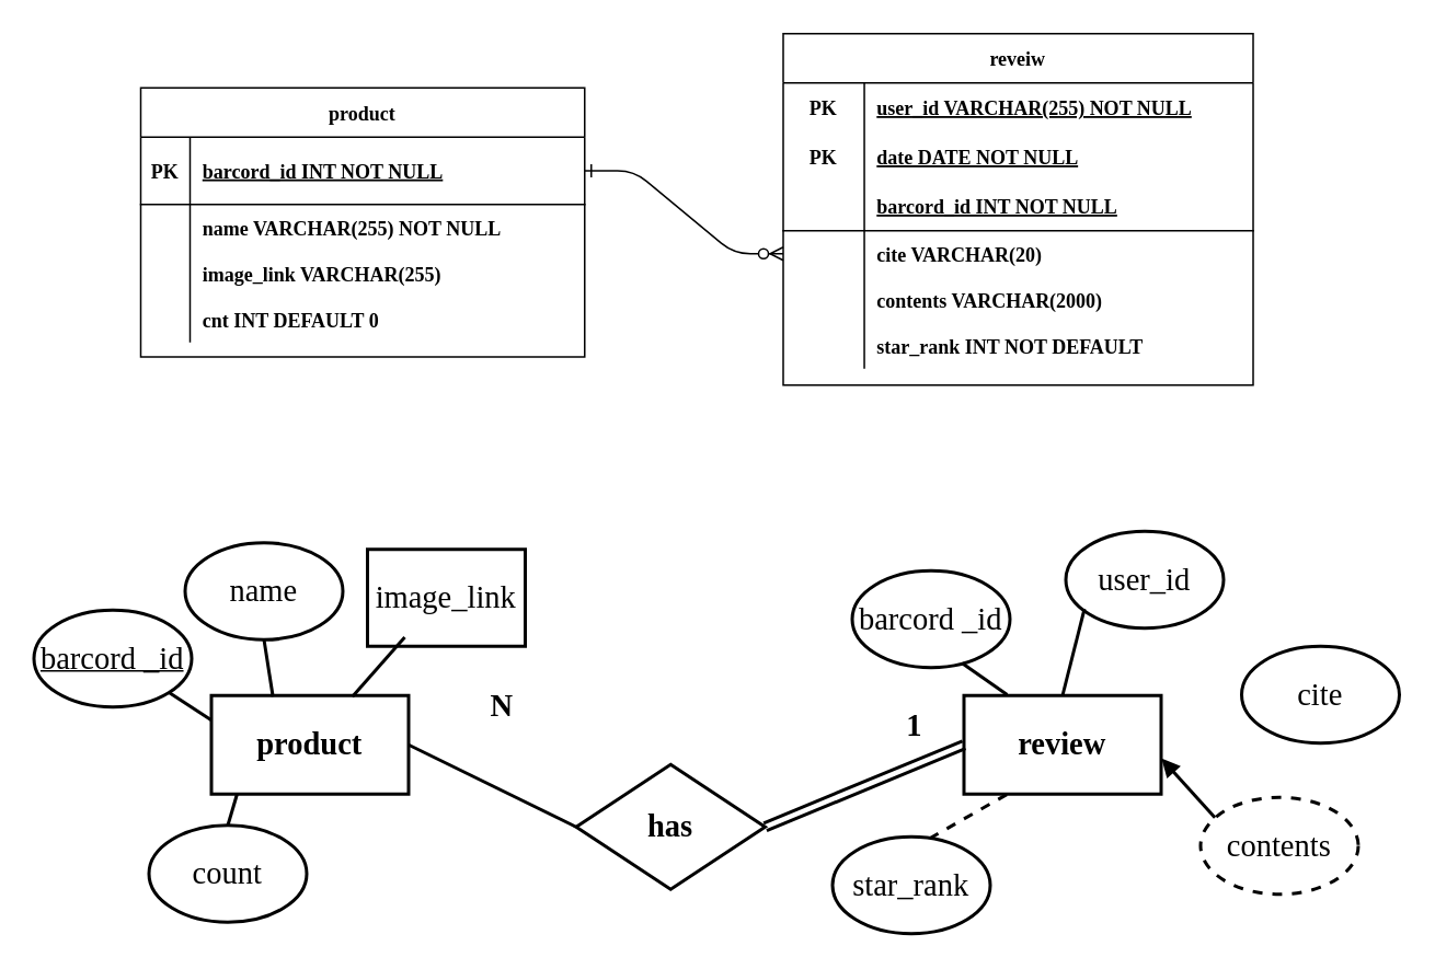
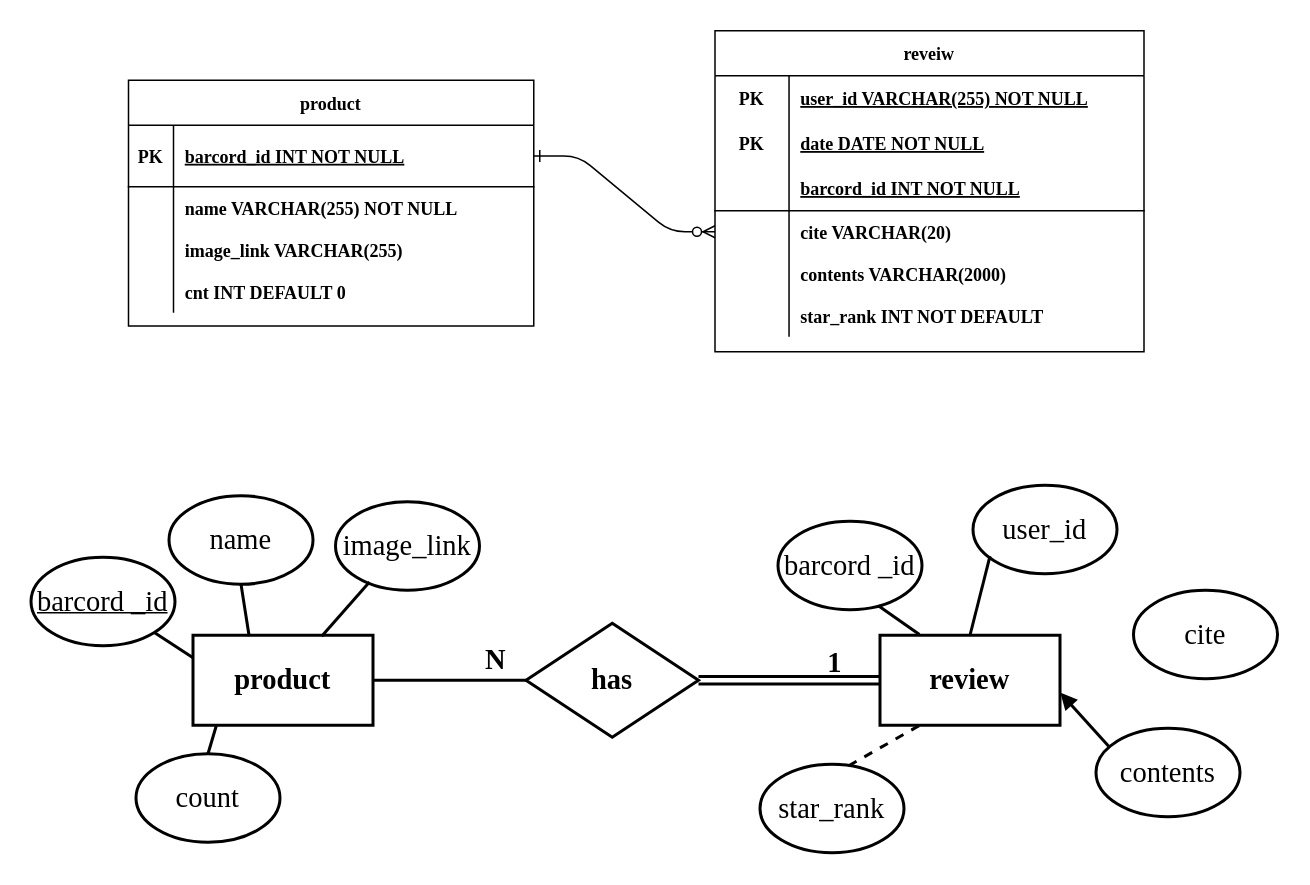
  <mxCell id="0" />
  <mxCell id="1" parent="0" />
  <mxCell id="2" value="" style="edgeStyle=entityRelationEdgeStyle;endArrow=ERzeroToMany;startArrow=ERone;endFill=1;startFill=0;fontFamily=Comic Sans MS;fontStyle=1" parent="1" source="22" target="12" edge="1"><mxGeometry width="100" height="100" relative="1" as="geometry"><mxPoint x="204" y="629" as="sourcePoint" /><mxPoint x="304" y="529" as="targetPoint" /></mxGeometry></mxCell>
  <mxCell id="3" value="reveiw" style="shape=table;startSize=30;container=1;collapsible=1;childLayout=tableLayout;fixedRows=1;rowLines=0;fontStyle=1;align=center;resizeLast=1;fontFamily=Comic Sans MS;" parent="1" vertex="1"><mxGeometry x="476" y="20" width="286" height="214" as="geometry" /></mxCell>
  <mxCell id="4" value="" style="shape=partialRectangle;collapsible=0;dropTarget=0;pointerEvents=0;fillColor=none;points=[[0,0.5],[1,0.5]];portConstraint=eastwest;top=0;left=0;right=0;bottom=1;fontFamily=Comic Sans MS;fontStyle=1;strokeColor=none;" vertex="1" parent="3"><mxGeometry y="30" width="286" height="30" as="geometry" /></mxCell>
  <mxCell id="5" value="PK" style="shape=partialRectangle;overflow=hidden;connectable=0;fillColor=none;top=0;left=0;bottom=0;right=0;fontStyle=1;fontFamily=Comic Sans MS;strokeColor=none;" vertex="1" parent="4"><mxGeometry width="49.357" height="30" as="geometry" /></mxCell>
  <mxCell id="6" value="user_id VARCHAR(255) NOT NULL " style="shape=partialRectangle;overflow=hidden;connectable=0;fillColor=none;top=0;left=0;bottom=0;right=0;align=left;spacingLeft=6;fontStyle=5;fontFamily=Comic Sans MS;strokeColor=none;" vertex="1" parent="4"><mxGeometry x="49.357" width="236.643" height="30" as="geometry" /></mxCell>
  <mxCell id="7" value="" style="shape=partialRectangle;collapsible=0;dropTarget=0;pointerEvents=0;fillColor=none;points=[[0,0.5],[1,0.5]];portConstraint=eastwest;top=0;left=0;right=0;bottom=1;fontFamily=Comic Sans MS;fontStyle=1;strokeColor=none;" vertex="1" parent="3"><mxGeometry y="60" width="286" height="30" as="geometry" /></mxCell>
  <mxCell id="8" value="PK" style="shape=partialRectangle;overflow=hidden;connectable=0;fillColor=none;top=0;left=0;bottom=0;right=0;fontStyle=1;fontFamily=Comic Sans MS;strokeColor=none;" vertex="1" parent="7"><mxGeometry width="49.357" height="30" as="geometry" /></mxCell>
  <mxCell id="9" value="date DATE NOT NULL " style="shape=partialRectangle;overflow=hidden;connectable=0;fillColor=none;top=0;left=0;bottom=0;right=0;align=left;spacingLeft=6;fontStyle=5;fontFamily=Comic Sans MS;strokeColor=none;" vertex="1" parent="7"><mxGeometry x="49.357" width="236.643" height="30" as="geometry" /></mxCell>
  <mxCell id="10" value="" style="shape=partialRectangle;collapsible=0;dropTarget=0;pointerEvents=0;fillColor=none;points=[[0,0.5],[1,0.5]];portConstraint=eastwest;top=0;left=0;right=0;bottom=1;fontFamily=Comic Sans MS;fontStyle=1;" vertex="1" parent="3"><mxGeometry y="90" width="286" height="30" as="geometry" /></mxCell>
  <mxCell id="11" value="barcord_id INT NOT NULL " style="shape=partialRectangle;overflow=hidden;connectable=0;fillColor=none;top=0;left=0;bottom=0;right=0;align=left;spacingLeft=6;fontStyle=5;fontFamily=Comic Sans MS;" vertex="1" parent="10"><mxGeometry x="49.357" width="236.643" height="30" as="geometry" /></mxCell>
  <mxCell id="12" value="" style="shape=partialRectangle;collapsible=0;dropTarget=0;pointerEvents=0;fillColor=none;points=[[0,0.5],[1,0.5]];portConstraint=eastwest;top=0;left=0;right=0;bottom=0;fontFamily=Comic Sans MS;fontStyle=1" parent="3" vertex="1"><mxGeometry y="120" width="286" height="28" as="geometry" /></mxCell>
  <mxCell id="13" value="" style="shape=partialRectangle;overflow=hidden;connectable=0;fillColor=none;top=0;left=0;bottom=0;right=0;fontFamily=Comic Sans MS;fontStyle=1" parent="12" vertex="1"><mxGeometry width="49.357" height="28" as="geometry" /></mxCell>
  <mxCell id="14" value="cite VARCHAR(20) " style="shape=partialRectangle;overflow=hidden;connectable=0;fillColor=none;top=0;left=0;bottom=0;right=0;align=left;spacingLeft=6;fontFamily=Comic Sans MS;fontStyle=1" parent="12" vertex="1"><mxGeometry x="49.357" width="236.643" height="28" as="geometry" /></mxCell>
  <mxCell id="15" value="" style="shape=partialRectangle;collapsible=0;dropTarget=0;pointerEvents=0;fillColor=none;points=[[0,0.5],[1,0.5]];portConstraint=eastwest;top=0;left=0;right=0;bottom=0;fontFamily=Comic Sans MS;fontStyle=1" parent="3" vertex="1"><mxGeometry y="148" width="286" height="28" as="geometry" /></mxCell>
  <mxCell id="16" value="" style="shape=partialRectangle;overflow=hidden;connectable=0;fillColor=none;top=0;left=0;bottom=0;right=0;fontFamily=Comic Sans MS;fontStyle=1" parent="15" vertex="1"><mxGeometry width="49.357" height="28" as="geometry" /></mxCell>
  <mxCell id="17" value="contents VARCHAR(2000)" style="shape=partialRectangle;overflow=hidden;connectable=0;fillColor=none;top=0;left=0;bottom=0;right=0;align=left;spacingLeft=6;fontFamily=Comic Sans MS;fontStyle=1" parent="15" vertex="1"><mxGeometry x="49.357" width="236.643" height="28" as="geometry" /></mxCell>
  <mxCell id="18" value="" style="shape=partialRectangle;collapsible=0;dropTarget=0;pointerEvents=0;fillColor=none;points=[[0,0.5],[1,0.5]];portConstraint=eastwest;top=0;left=0;right=0;bottom=0;fontFamily=Comic Sans MS;fontStyle=1" vertex="1" parent="3"><mxGeometry y="176" width="286" height="28" as="geometry" /></mxCell>
  <mxCell id="19" value="" style="shape=partialRectangle;overflow=hidden;connectable=0;fillColor=none;top=0;left=0;bottom=0;right=0;fontFamily=Comic Sans MS;fontStyle=1" vertex="1" parent="18"><mxGeometry width="49.357" height="28" as="geometry" /></mxCell>
  <mxCell id="20" value="star_rank INT NOT DEFAULT" style="shape=partialRectangle;overflow=hidden;connectable=0;fillColor=none;top=0;left=0;bottom=0;right=0;align=left;spacingLeft=6;fontFamily=Comic Sans MS;fontStyle=1" vertex="1" parent="18"><mxGeometry x="49.357" width="236.643" height="28" as="geometry" /></mxCell>
  <mxCell id="21" value="product" style="shape=table;startSize=30;container=1;collapsible=1;childLayout=tableLayout;fixedRows=1;rowLines=0;fontStyle=1;align=center;resizeLast=1;fontFamily=Comic Sans MS;" parent="1" vertex="1"><mxGeometry x="85" y="53" width="270.183" height="163.9" as="geometry" /></mxCell>
  <mxCell id="22" value="" style="shape=partialRectangle;collapsible=0;dropTarget=0;pointerEvents=0;fillColor=none;points=[[0,0.5],[1,0.5]];portConstraint=eastwest;top=0;left=0;right=0;bottom=1;fontFamily=Comic Sans MS;fontStyle=1" parent="21" vertex="1"><mxGeometry y="30" width="270.183" height="41" as="geometry" /></mxCell>
  <mxCell id="23" value="PK" style="shape=partialRectangle;overflow=hidden;connectable=0;fillColor=none;top=0;left=0;bottom=0;right=0;fontStyle=1;fontFamily=Comic Sans MS;" parent="22" vertex="1"><mxGeometry width="30" height="41" as="geometry" /></mxCell>
  <mxCell id="24" value="barcord_id INT NOT NULL " style="shape=partialRectangle;overflow=hidden;connectable=0;fillColor=none;top=0;left=0;bottom=0;right=0;align=left;spacingLeft=6;fontStyle=5;fontFamily=Comic Sans MS;" parent="22" vertex="1"><mxGeometry x="30" width="240.183" height="41" as="geometry" /></mxCell>
  <mxCell id="25" value="" style="shape=partialRectangle;collapsible=0;dropTarget=0;pointerEvents=0;fillColor=none;points=[[0,0.5],[1,0.5]];portConstraint=eastwest;top=0;left=0;right=0;bottom=0;fontFamily=Comic Sans MS;fontStyle=1" parent="21" vertex="1"><mxGeometry y="71" width="270.183" height="28" as="geometry" /></mxCell>
  <mxCell id="26" value="" style="shape=partialRectangle;overflow=hidden;connectable=0;fillColor=none;top=0;left=0;bottom=0;right=0;fontFamily=Comic Sans MS;fontStyle=1" parent="25" vertex="1"><mxGeometry width="30" height="28" as="geometry" /></mxCell>
  <mxCell id="27" value="name VARCHAR(255) NOT NULL" style="shape=partialRectangle;overflow=hidden;connectable=0;fillColor=none;top=0;left=0;bottom=0;right=0;align=left;spacingLeft=6;fontFamily=Comic Sans MS;fontStyle=1;" parent="25" vertex="1"><mxGeometry x="30" width="240.183" height="28" as="geometry" /></mxCell>
  <mxCell id="28" value="" style="shape=partialRectangle;collapsible=0;dropTarget=0;pointerEvents=0;fillColor=none;points=[[0,0.5],[1,0.5]];portConstraint=eastwest;top=0;left=0;right=0;bottom=0;fontFamily=Comic Sans MS;fontStyle=1;shadow=0;" vertex="1" parent="21"><mxGeometry y="99" width="270.183" height="28" as="geometry" /></mxCell>
  <mxCell id="29" value="" style="shape=partialRectangle;overflow=hidden;connectable=0;fillColor=none;top=0;left=0;bottom=0;right=0;fontFamily=Comic Sans MS;fontStyle=1;shadow=0;" vertex="1" parent="28"><mxGeometry width="30" height="28" as="geometry" /></mxCell>
  <mxCell id="30" value="image_link VARCHAR(255)" style="shape=partialRectangle;overflow=hidden;connectable=0;fillColor=none;top=0;left=0;bottom=0;right=0;align=left;spacingLeft=6;fontFamily=Comic Sans MS;fontStyle=1;shadow=0;" vertex="1" parent="28"><mxGeometry x="30" width="240.183" height="28" as="geometry" /></mxCell>
  <mxCell id="31" value="" style="shape=partialRectangle;collapsible=0;dropTarget=0;pointerEvents=0;fillColor=none;points=[[0,0.5],[1,0.5]];portConstraint=eastwest;top=0;left=0;right=0;bottom=0;fontFamily=Comic Sans MS;fontStyle=1;shadow=0;" vertex="1" parent="21"><mxGeometry y="127" width="270.183" height="28" as="geometry" /></mxCell>
  <mxCell id="32" value="" style="shape=partialRectangle;overflow=hidden;connectable=0;fillColor=none;top=0;left=0;bottom=0;right=0;fontFamily=Comic Sans MS;fontStyle=1;shadow=0;" vertex="1" parent="31"><mxGeometry width="30" height="28" as="geometry" /></mxCell>
  <mxCell id="33" value="cnt INT DEFAULT 0" style="shape=partialRectangle;overflow=hidden;connectable=0;fillColor=none;top=0;left=0;bottom=0;right=0;align=left;spacingLeft=6;fontFamily=Comic Sans MS;fontStyle=1;shadow=0;" vertex="1" parent="31"><mxGeometry x="30" width="240.183" height="28" as="geometry" /></mxCell>
  <mxCell id="34" value="product" style="rounded=0;whiteSpace=wrap;html=1;shadow=0;fontFamily=Comic Sans MS;fillColor=none;align=center;strokeWidth=2;fontSize=19;fontStyle=1" vertex="1" parent="1"><mxGeometry x="128" y="423" width="120" height="60" as="geometry" /></mxCell>
- <mxCell id="35" value="has" style="rhombus;whiteSpace=wrap;html=1;shadow=0;fontFamily=Comic Sans MS;fillColor=none;align=center;strokeWidth=2;fontSize=19;fontStyle=1" vertex="1" parent="1"><mxGeometry x="350" y="465" width="115" height="76" as="geometry" /></mxCell>
+ <mxCell id="35" value="has" style="rhombus;whiteSpace=wrap;html=1;shadow=0;fontFamily=Comic Sans MS;fillColor=none;align=center;strokeWidth=2;fontSize=19;fontStyle=1" vertex="1" parent="1"><mxGeometry x="350" y="415" width="115" height="76" as="geometry" /></mxCell>
  <mxCell id="36" value="review" style="rounded=0;whiteSpace=wrap;html=1;shadow=0;fontFamily=Comic Sans MS;fillColor=none;align=center;strokeWidth=2;fontSize=19;fontStyle=1" vertex="1" parent="1"><mxGeometry x="586" y="423" width="120" height="60" as="geometry" /></mxCell>
  <mxCell id="37" value="" style="endArrow=none;html=1;fontFamily=Comic Sans MS;exitX=1;exitY=0.5;exitDx=0;exitDy=0;entryX=0;entryY=0.5;entryDx=0;entryDy=0;strokeWidth=2;align=center;fontSize=19;fontStyle=1" edge="1" parent="1" source="34" target="35"><mxGeometry width="50" height="50" relative="1" as="geometry"><mxPoint x="396" y="445" as="sourcePoint" /><mxPoint x="446" y="395" as="targetPoint" /></mxGeometry></mxCell>
  <mxCell id="38" value="" style="endArrow=none;html=1;fontFamily=Comic Sans MS;exitX=1;exitY=0.5;exitDx=0;exitDy=0;entryX=0;entryY=0.5;entryDx=0;entryDy=0;shape=link;strokeWidth=2;align=center;fontSize=19;fontStyle=1" edge="1" parent="1" source="35" target="36"><mxGeometry width="50" height="50" relative="1" as="geometry"><mxPoint x="396" y="445" as="sourcePoint" /><mxPoint x="446" y="395" as="targetPoint" /></mxGeometry></mxCell>
- <mxCell id="39" value="N" style="text;html=1;strokeColor=none;fillColor=none;align=center;verticalAlign=middle;whiteSpace=wrap;rounded=0;shadow=0;fontFamily=Comic Sans MS;fontSize=19;fontStyle=1" vertex="1" parent="1"><mxGeometry x="285" y="420" width="40" height="20" as="geometry" /></mxCell>
+ <mxCell id="39" value="N" style="text;html=1;strokeColor=none;fillColor=none;align=center;verticalAlign=middle;whiteSpace=wrap;rounded=0;shadow=0;fontFamily=Comic Sans MS;fontSize=19;fontStyle=1" vertex="1" parent="1"><mxGeometry x="310" y="430" width="40" height="20" as="geometry" /></mxCell>
  <mxCell id="40" value="1" style="text;html=1;strokeColor=none;fillColor=none;align=center;verticalAlign=middle;whiteSpace=wrap;rounded=0;shadow=0;fontFamily=Comic Sans MS;fontSize=19;fontStyle=1" vertex="1" parent="1"><mxGeometry x="536" y="432" width="40" height="20" as="geometry" /></mxCell>
  <mxCell id="41" value="barcord _id" style="ellipse;whiteSpace=wrap;html=1;shadow=0;fontFamily=Comic Sans MS;fontSize=19;strokeWidth=2;fillColor=none;align=center;fontStyle=4" vertex="1" parent="1"><mxGeometry x="20" y="371" width="96" height="59" as="geometry" /></mxCell>
  <mxCell id="42" value="name" style="ellipse;whiteSpace=wrap;html=1;shadow=0;fontFamily=Comic Sans MS;fontSize=19;strokeWidth=2;fillColor=none;align=center;" vertex="1" parent="1"><mxGeometry x="112" y="330" width="96" height="59" as="geometry" /></mxCell>
- <mxCell id="43" value="image_link" style="whiteSpace=wrap;html=1;shadow=0;fontFamily=Comic Sans MS;fontSize=19;strokeWidth=2;fillColor=none;align=center;rounded=0;" vertex="1" parent="1"><mxGeometry x="223" y="334" width="96" height="59" as="geometry" /></mxCell>
+ <mxCell id="43" value="image_link" style="ellipse;whiteSpace=wrap;html=1;shadow=0;fontFamily=Comic Sans MS;fontSize=19;strokeWidth=2;fillColor=none;align=center;" vertex="1" parent="1"><mxGeometry x="223" y="334" width="96" height="59" as="geometry" /></mxCell>
  <mxCell id="44" value="count" style="ellipse;whiteSpace=wrap;html=1;shadow=0;fontFamily=Comic Sans MS;fontSize=19;strokeWidth=2;fillColor=none;align=center;" vertex="1" parent="1"><mxGeometry x="90" y="502" width="96" height="59" as="geometry" /></mxCell>
  <mxCell id="45" value="barcord _id" style="ellipse;whiteSpace=wrap;html=1;shadow=0;fontFamily=Comic Sans MS;fontSize=19;strokeWidth=2;fillColor=none;align=center;fontStyle=0" vertex="1" parent="1"><mxGeometry x="518" y="347" width="96" height="59" as="geometry" /></mxCell>
  <mxCell id="46" value="user_id" style="ellipse;whiteSpace=wrap;html=1;shadow=0;fontFamily=Comic Sans MS;fontSize=19;strokeWidth=2;fillColor=none;align=center;" vertex="1" parent="1"><mxGeometry x="648" y="323" width="96" height="59" as="geometry" /></mxCell>
  <mxCell id="47" value="cite" style="ellipse;whiteSpace=wrap;html=1;shadow=0;fontFamily=Comic Sans MS;fontSize=19;strokeWidth=2;fillColor=none;align=center;" vertex="1" parent="1"><mxGeometry x="755" y="393" width="96" height="59" as="geometry" /></mxCell>
- <mxCell id="48" value="contents" style="ellipse;whiteSpace=wrap;html=1;shadow=0;fontFamily=Comic Sans MS;fontSize=19;strokeWidth=2;fillColor=none;align=center;dashed=1;" vertex="1" parent="1"><mxGeometry x="730" y="485" width="96" height="59" as="geometry" /></mxCell>
+ <mxCell id="48" value="contents" style="ellipse;whiteSpace=wrap;html=1;shadow=0;fontFamily=Comic Sans MS;fontSize=19;strokeWidth=2;fillColor=none;align=center;" vertex="1" parent="1"><mxGeometry x="730" y="485" width="96" height="59" as="geometry" /></mxCell>
  <mxCell id="49" value="star_rank" style="ellipse;whiteSpace=wrap;html=1;shadow=0;fontFamily=Comic Sans MS;fontSize=19;strokeWidth=2;fillColor=none;align=center;" vertex="1" parent="1"><mxGeometry x="506" y="509" width="96" height="59" as="geometry" /></mxCell>
  <mxCell id="50" style="edgeStyle=orthogonalEdgeStyle;shape=link;rounded=0;orthogonalLoop=1;jettySize=auto;html=1;exitX=0.5;exitY=1;exitDx=0;exitDy=0;fontFamily=Comic Sans MS;fontSize=19;strokeWidth=2;align=center;" edge="1" parent="1" source="49" target="49"><mxGeometry relative="1" as="geometry" /></mxCell>
  <mxCell id="51" value="" style="endArrow=none;html=1;fontFamily=Comic Sans MS;fontSize=19;strokeWidth=2;align=center;exitX=0.697;exitY=0.955;exitDx=0;exitDy=0;exitPerimeter=0;entryX=0.219;entryY=-0.009;entryDx=0;entryDy=0;entryPerimeter=0;" edge="1" parent="1" source="45" target="36"><mxGeometry width="50" height="50" relative="1" as="geometry"><mxPoint x="591" y="407" as="sourcePoint" /><mxPoint x="641" y="357" as="targetPoint" /></mxGeometry></mxCell>
  <mxCell id="52" value="" style="endArrow=none;html=1;fontFamily=Comic Sans MS;fontSize=19;strokeWidth=2;align=center;exitX=0.118;exitY=0.801;exitDx=0;exitDy=0;exitPerimeter=0;entryX=0.5;entryY=0;entryDx=0;entryDy=0;" edge="1" parent="1" source="46" target="36"><mxGeometry width="50" height="50" relative="1" as="geometry"><mxPoint x="591" y="407" as="sourcePoint" /><mxPoint x="641" y="357" as="targetPoint" /></mxGeometry></mxCell>
  <mxCell id="53" value="" style="endArrow=block;html=1;fontFamily=Comic Sans MS;fontSize=19;strokeWidth=2;align=center;exitX=0.091;exitY=0.209;exitDx=0;exitDy=0;exitPerimeter=0;entryX=1.002;entryY=0.639;entryDx=0;entryDy=0;entryPerimeter=0;" edge="1" parent="1" source="48" target="36"><mxGeometry width="50" height="50" relative="1" as="geometry"><mxPoint x="591" y="407" as="sourcePoint" /><mxPoint x="641" y="357" as="targetPoint" /></mxGeometry></mxCell>
  <mxCell id="54" value="" style="endArrow=none;html=1;fontFamily=Comic Sans MS;fontSize=19;strokeWidth=2;align=center;exitX=0.616;exitY=0.017;exitDx=0;exitDy=0;exitPerimeter=0;entryX=0.219;entryY=1.002;entryDx=0;entryDy=0;entryPerimeter=0;dashed=1;" edge="1" parent="1" source="49" target="36"><mxGeometry width="50" height="50" relative="1" as="geometry"><mxPoint x="591" y="407" as="sourcePoint" /><mxPoint x="641" y="357" as="targetPoint" /></mxGeometry></mxCell>
  <mxCell id="55" value="" style="endArrow=none;html=1;fontFamily=Comic Sans MS;fontSize=19;strokeWidth=2;align=center;exitX=0;exitY=0.25;exitDx=0;exitDy=0;entryX=1;entryY=1;entryDx=0;entryDy=0;" edge="1" parent="1" source="34" target="41"><mxGeometry width="50" height="50" relative="1" as="geometry"><mxPoint x="162" y="442" as="sourcePoint" /><mxPoint x="92.194" y="422" as="targetPoint" /></mxGeometry></mxCell>
  <mxCell id="56" value="" style="endArrow=none;html=1;fontFamily=Comic Sans MS;fontSize=19;strokeWidth=2;align=center;exitX=0.312;exitY=0.011;exitDx=0;exitDy=0;entryX=0.5;entryY=1;entryDx=0;entryDy=0;exitPerimeter=0;" edge="1" parent="1" source="34" target="42"><mxGeometry width="50" height="50" relative="1" as="geometry"><mxPoint x="162" y="442" as="sourcePoint" /><mxPoint x="92.194" y="422" as="targetPoint" /></mxGeometry></mxCell>
  <mxCell id="57" value="" style="endArrow=none;html=1;fontFamily=Comic Sans MS;fontSize=19;strokeWidth=2;align=center;exitX=0.715;exitY=0.011;exitDx=0;exitDy=0;exitPerimeter=0;entryX=0.236;entryY=0.906;entryDx=0;entryDy=0;entryPerimeter=0;" edge="1" parent="1" source="34" target="43"><mxGeometry width="50" height="50" relative="1" as="geometry"><mxPoint x="162" y="442" as="sourcePoint" /><mxPoint x="260" y="383" as="targetPoint" /></mxGeometry></mxCell>
  <mxCell id="58" value="" style="endArrow=none;html=1;fontFamily=Comic Sans MS;fontSize=19;strokeWidth=2;align=center;exitX=0.131;exitY=0.995;exitDx=0;exitDy=0;entryX=0.5;entryY=0;entryDx=0;entryDy=0;exitPerimeter=0;" edge="1" parent="1" source="34" target="44"><mxGeometry width="50" height="50" relative="1" as="geometry"><mxPoint x="162" y="442" as="sourcePoint" /><mxPoint x="92.194" y="422" as="targetPoint" /></mxGeometry></mxCell>
